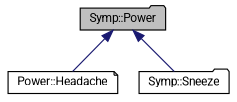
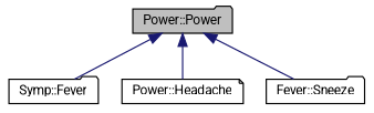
  digraph {
    fontname=Roboto
    node [color=black fillcolor=white fontname=Roboto fontsize=10 shape=folder style=filled]
    edge [color=midnightblue dir=back fontname=Roboto fontsize=10 labelfontname=Helvetica labelfontsize=10 style=solid]
-   n1 [fillcolor=grey75 fontcolor=black height=0.2 label="Symp::Power" width=0.4]
+   n1 [fillcolor=grey75 fontcolor=black height=0.2 label="Power::Power" width=0.4]
+   n2 [height=0.2 label="Symp::Fever" width=0.4]
    n3 [height=0.2 label="Power::Headache" shape=note width=0.4]
-   n4 [height=0.2 label="Symp::Sneeze" width=0.4]
+   n4 [height=0.2 label="Fever::Sneeze" width=0.4]
+   n1 -> n2
    n1 -> n3
    n1 -> n4
  }
